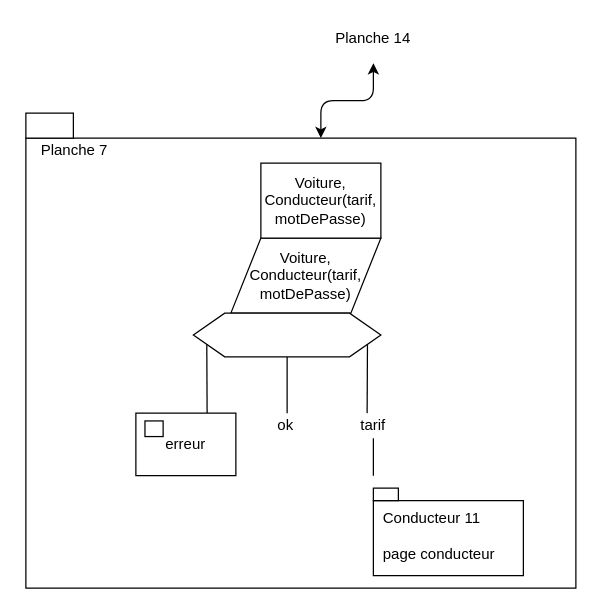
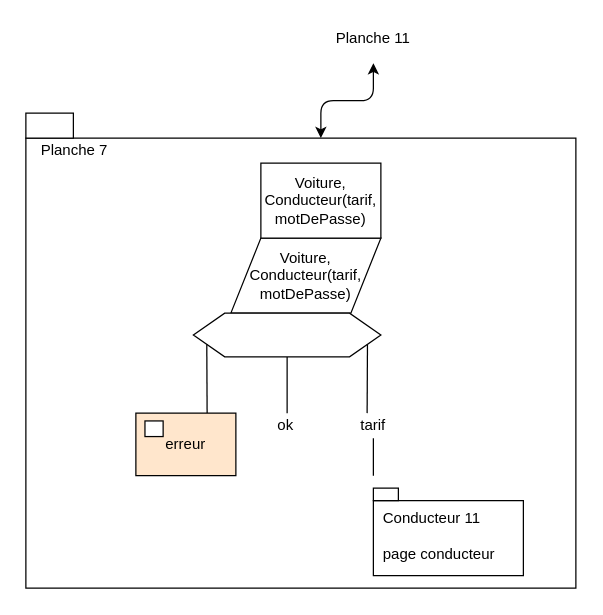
  <mxCell id="0" />
  <mxCell id="1" parent="0" />
  <mxCell id="2" value="" style="rounded=0;whiteSpace=wrap;html=1;" parent="1" vertex="1"><mxGeometry x="20" y="110" width="440" height="360" as="geometry" /></mxCell>
  <mxCell id="3" value="Voiture, Conducteur(tarif, motDePasse)" style="shape=parallelogram;perimeter=parallelogramPerimeter;whiteSpace=wrap;html=1;" parent="1" vertex="1"><mxGeometry x="184" y="190" width="120" height="60" as="geometry" /></mxCell>
  <mxCell id="4" value="Voiture, Conducteur(tarif, motDePasse)" style="rounded=0;whiteSpace=wrap;html=1;" parent="1" vertex="1"><mxGeometry x="208" y="130" width="96" height="60" as="geometry" /></mxCell>
  <mxCell id="5" value="" style="group" parent="1" vertex="1" connectable="0"><mxGeometry x="154" y="250" width="150" height="37.5" as="geometry" /></mxCell>
  <mxCell id="6" value="" style="verticalLabelPosition=bottom;verticalAlign=top;html=1;shape=hexagon;perimeter=hexagonPerimeter2;arcSize=6;size=0.167;" parent="5" vertex="1"><mxGeometry width="150" height="35" as="geometry" /></mxCell>
  <mxCell id="7" value="" style="rounded=0;whiteSpace=wrap;html=1;" parent="1" vertex="1"><mxGeometry x="20" y="90" width="38" height="20" as="geometry" /></mxCell>
  <mxCell id="8" value="Planche 7" style="text;html=1;strokeColor=none;fillColor=none;align=center;verticalAlign=middle;whiteSpace=wrap;rounded=0;" parent="1" vertex="1"><mxGeometry x="20" y="110" width="78" height="20" as="geometry" /></mxCell>
  <mxCell id="9" value="" style="endArrow=none;html=1;entryX=1;entryY=0.75;entryDx=0;entryDy=0;" parent="1" target="6" edge="1"><mxGeometry width="50" height="50" relative="1" as="geometry"><mxPoint x="293" y="330" as="sourcePoint" /><mxPoint x="278" y="280" as="targetPoint" /></mxGeometry></mxCell>
  <mxCell id="10" value="" style="endArrow=none;html=1;entryX=0.5;entryY=1;entryDx=0;entryDy=0;" parent="1" target="6" edge="1"><mxGeometry width="50" height="50" relative="1" as="geometry"><mxPoint x="229" y="330" as="sourcePoint" /><mxPoint x="278" y="280" as="targetPoint" /></mxGeometry></mxCell>
  <mxCell id="11" value="" style="endArrow=none;html=1;entryX=0;entryY=0.75;entryDx=0;entryDy=0;" parent="1" target="6" edge="1"><mxGeometry width="50" height="50" relative="1" as="geometry"><mxPoint x="165" y="330" as="sourcePoint" /><mxPoint x="278" y="280" as="targetPoint" /></mxGeometry></mxCell>
  <mxCell id="12" value="ok" style="text;html=1;strokeColor=none;fillColor=none;align=center;verticalAlign=middle;whiteSpace=wrap;rounded=0;" parent="1" vertex="1"><mxGeometry x="208" y="330" width="40" height="20" as="geometry" /></mxCell>
  <mxCell id="13" value="tarif" style="text;html=1;strokeColor=none;fillColor=none;align=center;verticalAlign=middle;whiteSpace=wrap;rounded=0;" parent="1" vertex="1"><mxGeometry x="278" y="330" width="40" height="20" as="geometry" /></mxCell>
  <mxCell id="14" value="" style="endArrow=none;html=1;entryX=0.5;entryY=1;entryDx=0;entryDy=0;" parent="1" target="13" edge="1"><mxGeometry width="50" height="50" relative="1" as="geometry"><mxPoint x="298" y="380" as="sourcePoint" /><mxPoint x="278" y="280" as="targetPoint" /></mxGeometry></mxCell>
  <mxCell id="15" value="" style="rounded=0;whiteSpace=wrap;html=1;" parent="1" vertex="1"><mxGeometry x="298" y="400" width="120" height="60" as="geometry" /></mxCell>
  <mxCell id="16" value="" style="rounded=0;whiteSpace=wrap;html=1;" parent="1" vertex="1"><mxGeometry x="298" y="390" width="20" height="10" as="geometry" /></mxCell>
  <mxCell id="17" value="" style="group" parent="1" vertex="1" connectable="0"><mxGeometry x="108" y="330" width="80" height="50" as="geometry" /></mxCell>
- <mxCell id="18" value="erreur" style="rounded=0;whiteSpace=wrap;html=1;" parent="17" vertex="1"><mxGeometry width="80" height="50" as="geometry" /></mxCell>
+ <mxCell id="18" value="erreur" style="rounded=0;whiteSpace=wrap;html=1;fillColor=#ffe6cc;" parent="17" vertex="1"><mxGeometry width="80" height="50" as="geometry" /></mxCell>
  <mxCell id="19" value="" style="rounded=0;whiteSpace=wrap;html=1;" parent="17" vertex="1"><mxGeometry x="7.273" y="6.25" width="14.545" height="12.5" as="geometry" /></mxCell>
  <mxCell id="20" value="Conducteur 11&lt;br&gt;&lt;br&gt;&lt;div style=&quot;text-align: center&quot;&gt;&lt;span&gt;page conducteur&lt;/span&gt;&lt;/div&gt;" style="text;html=1;strokeColor=none;fillColor=none;align=left;verticalAlign=middle;whiteSpace=wrap;rounded=0;" parent="1" vertex="1"><mxGeometry x="304" y="390" width="104" height="75" as="geometry" /></mxCell>
  <mxCell id="21" value="" style="endArrow=classic;startArrow=classic;html=1;" parent="1" edge="1"><mxGeometry width="50" height="50" relative="1" as="geometry"><mxPoint x="256" y="110" as="sourcePoint" /><mxPoint x="298" y="50" as="targetPoint" /><Array as="points"><mxPoint x="256" y="80" /><mxPoint x="298" y="80" /></Array></mxGeometry></mxCell>
- <mxCell id="22" value="Planche 14" style="text;html=1;strokeColor=none;fillColor=none;align=center;verticalAlign=middle;whiteSpace=wrap;rounded=0;" parent="1" vertex="1"><mxGeometry x="243" y="20" width="110" height="20" as="geometry" /></mxCell>
+ <mxCell id="22" value="Planche 11" style="text;html=1;strokeColor=none;fillColor=none;align=center;verticalAlign=middle;whiteSpace=wrap;rounded=0;" parent="1" vertex="1"><mxGeometry x="243" y="20" width="110" height="20" as="geometry" /></mxCell>
